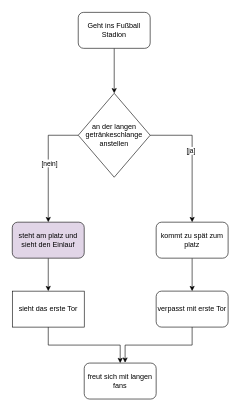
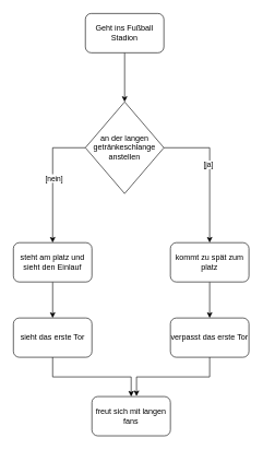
  <mxCell id="0" />
  <mxCell id="1" parent="0" />
  <mxCell id="2" style="edgeStyle=orthogonalEdgeStyle;rounded=0;orthogonalLoop=1;jettySize=auto;html=1;entryX=0.5;entryY=0;entryDx=0;entryDy=0;" edge="1" parent="1" source="3" target="8"><mxGeometry relative="1" as="geometry" /></mxCell>
  <mxCell id="3" value="Geht ins Fußball Stadion" style="rounded=1;whiteSpace=wrap;html=1;" vertex="1" parent="1"><mxGeometry x="130" y="20" width="120" height="60" as="geometry" /></mxCell>
  <mxCell id="4" style="edgeStyle=orthogonalEdgeStyle;rounded=0;orthogonalLoop=1;jettySize=auto;html=1;entryX=0.5;entryY=0;entryDx=0;entryDy=0;" edge="1" parent="1" source="8" target="10"><mxGeometry relative="1" as="geometry"><mxPoint x="320" y="365" as="targetPoint" /></mxGeometry></mxCell>
  <mxCell id="5" value="[ja]" style="edgeLabel;html=1;align=center;verticalAlign=middle;resizable=0;points=[];" vertex="1" connectable="0" parent="4"><mxGeometry x="-0.115" y="-3" relative="1" as="geometry"><mxPoint as="offset" /></mxGeometry></mxCell>
  <mxCell id="6" style="edgeStyle=orthogonalEdgeStyle;rounded=0;orthogonalLoop=1;jettySize=auto;html=1;entryX=0.5;entryY=0;entryDx=0;entryDy=0;" edge="1" parent="1" source="8" target="12"><mxGeometry relative="1" as="geometry"><mxPoint x="80" y="365" as="targetPoint" /><Array as="points"><mxPoint x="80" y="225" /></Array></mxGeometry></mxCell>
  <mxCell id="7" value="[nein]" style="edgeLabel;html=1;align=center;verticalAlign=middle;resizable=0;points=[];" vertex="1" connectable="0" parent="6"><mxGeometry x="-0.018" y="1" relative="1" as="geometry"><mxPoint as="offset" /></mxGeometry></mxCell>
  <mxCell id="8" value="an der langen getränkeschlange anstellen" style="rhombus;whiteSpace=wrap;html=1;" vertex="1" parent="1"><mxGeometry x="130" y="155" width="120" height="140" as="geometry" /></mxCell>
  <mxCell id="9" style="edgeStyle=orthogonalEdgeStyle;rounded=0;orthogonalLoop=1;jettySize=auto;html=1;entryX=0.5;entryY=0;entryDx=0;entryDy=0;" edge="1" parent="1" source="10" target="14"><mxGeometry relative="1" as="geometry" /></mxCell>
  <mxCell id="10" value="kommt zu spät zum platz" style="rounded=1;whiteSpace=wrap;html=1;" vertex="1" parent="1"><mxGeometry x="260" y="370" width="120" height="60" as="geometry" /></mxCell>
  <mxCell id="11" style="edgeStyle=orthogonalEdgeStyle;rounded=0;orthogonalLoop=1;jettySize=auto;html=1;" edge="1" parent="1" source="12" target="16"><mxGeometry relative="1" as="geometry" /></mxCell>
- <mxCell id="12" value="steht am platz und sieht den Einlauf" style="rounded=1;whiteSpace=wrap;html=1;fillColor=#e1d5e7;" vertex="1" parent="1"><mxGeometry x="20" y="370" width="120" height="60" as="geometry" /></mxCell>
+ <mxCell id="12" value="steht am platz und sieht den Einlauf" style="rounded=1;whiteSpace=wrap;html=1;" vertex="1" parent="1"><mxGeometry x="20" y="370" width="120" height="60" as="geometry" /></mxCell>
  <mxCell id="13" style="edgeStyle=orthogonalEdgeStyle;rounded=0;orthogonalLoop=1;jettySize=auto;html=1;entryX=0.568;entryY=-0.01;entryDx=0;entryDy=0;entryPerimeter=0;" edge="1" parent="1" source="14" target="17"><mxGeometry relative="1" as="geometry" /></mxCell>
- <mxCell id="14" value="verpasst mit erste Tor" style="rounded=1;whiteSpace=wrap;html=1;" vertex="1" parent="1"><mxGeometry x="260" y="485" width="120" height="60" as="geometry" /></mxCell>
+ <mxCell id="14" value="verpasst das erste Tor" style="rounded=1;whiteSpace=wrap;html=1;" vertex="1" parent="1"><mxGeometry x="260" y="485" width="120" height="60" as="geometry" /></mxCell>
  <mxCell id="15" style="edgeStyle=orthogonalEdgeStyle;rounded=0;orthogonalLoop=1;jettySize=auto;html=1;" edge="1" parent="1" source="16" target="17"><mxGeometry relative="1" as="geometry" /></mxCell>
- <mxCell id="16" value="sieht das erste Tor" style="whiteSpace=wrap;html=1;rounded=0;" vertex="1" parent="1"><mxGeometry x="20" y="485" width="120" height="60" as="geometry" /></mxCell>
+ <mxCell id="16" value="sieht das erste Tor" style="rounded=1;whiteSpace=wrap;html=1;" vertex="1" parent="1"><mxGeometry x="20" y="485" width="120" height="60" as="geometry" /></mxCell>
  <mxCell id="17" value="freut sich mit langen fans" style="rounded=1;whiteSpace=wrap;html=1;" vertex="1" parent="1"><mxGeometry x="140" y="605" width="120" height="60" as="geometry" /></mxCell>
